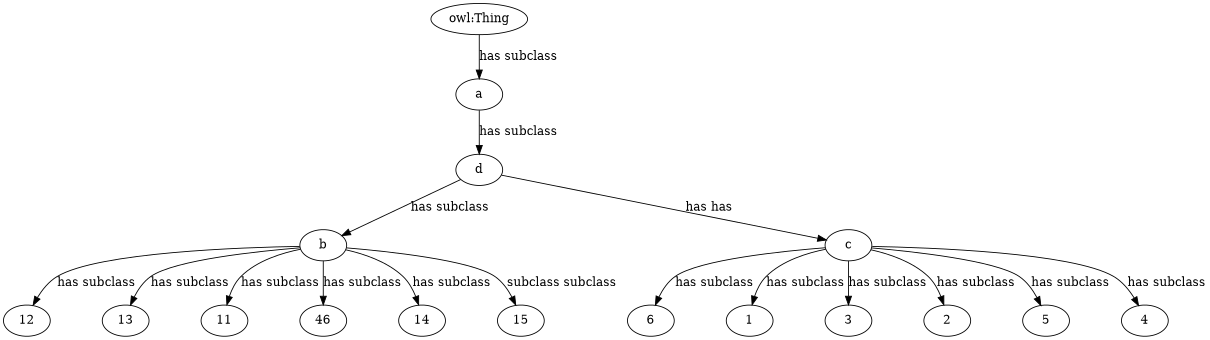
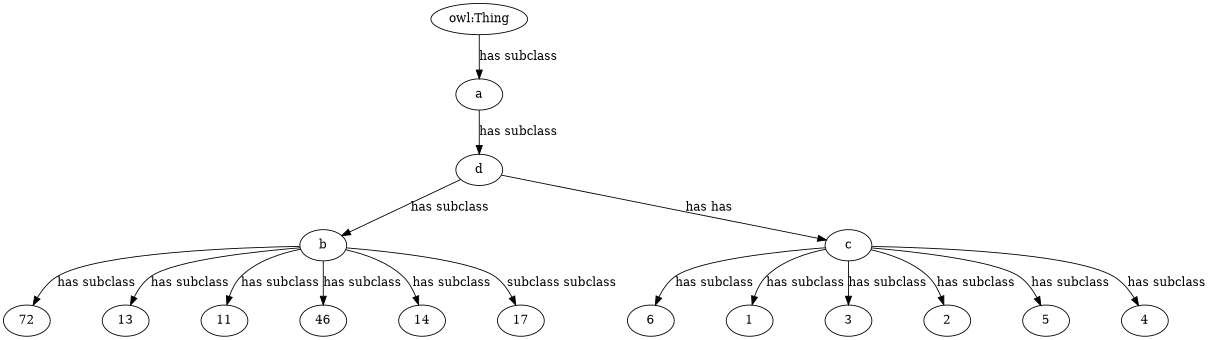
  digraph {
    "owl:Thing"
    a
    d
    b
    c
-   12
+   12 [label=72]
    13
    11
    n9 [label=46]
    14
-   15
+   15 [label=17]
    6
    1
    3
    2
    5
    4
    "owl:Thing" -> a [label="has subclass"]
    a -> d [label="has subclass"]
    d -> b [label="has subclass"]
    d -> c [label="has has"]
    b -> 12 [label="has subclass"]
    b -> 13 [label="has subclass"]
    b -> 11 [label="has subclass"]
    b -> n9 [label="has subclass"]
    b -> 14 [label="has subclass"]
    b -> 15 [label="subclass subclass"]
    c -> 6 [label="has subclass"]
    c -> 1 [label="has subclass"]
    c -> 3 [label="has subclass"]
    c -> 2 [label="has subclass"]
    c -> 5 [label="has subclass"]
    c -> 4 [label="has subclass"]
  }
